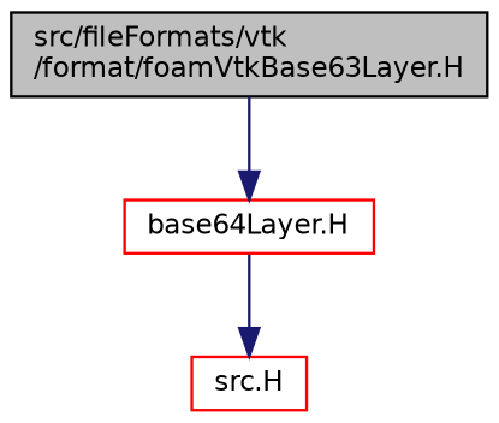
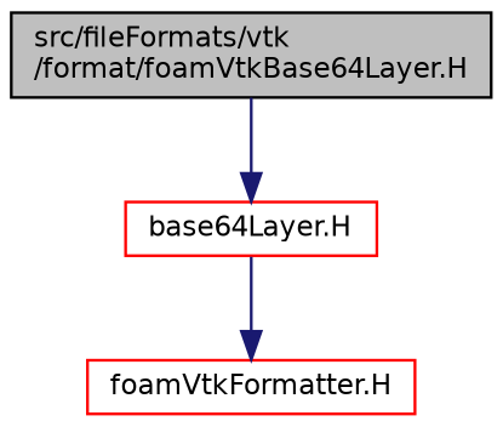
  digraph {
    node [color=red fontname=Helvetica fontsize=10 shape=record]
    edge [color=midnightblue fontname=Helvetica fontsize=10 labelfontname=Helvetica labelfontsize=10 style=solid]
-   n1 [color=black fillcolor=grey75 fontcolor=black height=0.2 label="src/fileFormats/vtk\l/format/foamVtkBase63Layer.H" style=filled width=0.4]
+   n1 [color=black fillcolor=grey75 fontcolor=black height=0.2 label="src/fileFormats/vtk\l/format/foamVtkBase64Layer.H" style=filled width=0.4]
    n2 [height=0.2 label="base64Layer.H" width=0.4]
-   n3 [height=0.2 label="src.H" width=0.4]
+   n3 [height=0.2 label="foamVtkFormatter.H" width=0.4]
    n1 -> n2
    n2 -> n3
  }
